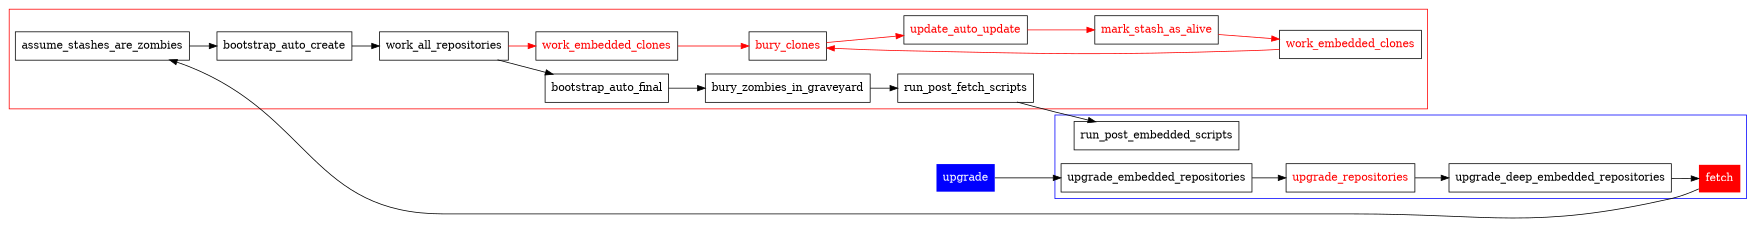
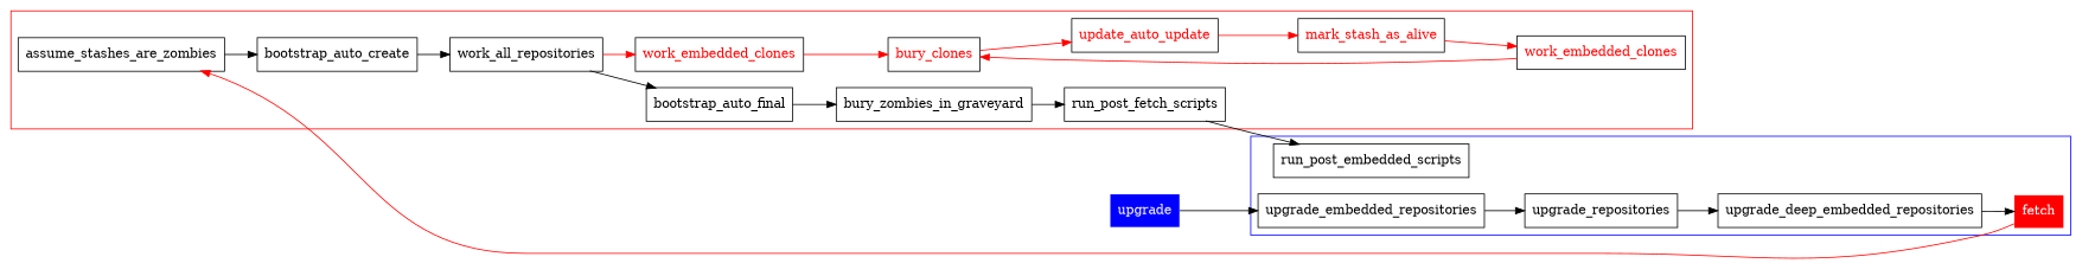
  digraph {
    compound=true
    rankdir=LR
    node [shape=record]
    assume_stashes_are_zombies
    bootstrap_auto_create
    inviso [style=invisible]
    work_all_repositories
    work_embedded_clones [fontcolor=red]
    bootstrap_auto_final
    n7 [fontcolor=red label=bury_clones]
    n8 [fontcolor=red label=update_auto_update]
    mark_stash_as_alive [fontcolor=red]
    n10 [fontcolor=red label=work_embedded_clones]
    bury_zombies_in_graveyard
    run_post_fetch_scripts
    fetch [fillcolor=red fontcolor=white shape=none style=filled]
    upgrade_embedded_repositories
-   upgrade_repositories [fontcolor=red]
+   upgrade_repositories
    n16 [label=run_post_embedded_scripts]
    upgrade_deep_embedded_repositories
    upgrade [fillcolor=blue fontcolor=white shape=none style=filled]
    subgraph cluster_1 {
      color=red
      assume_stashes_are_zombies
      bootstrap_auto_create
      inviso
      work_all_repositories
      work_embedded_clones
      bootstrap_auto_final
      n7
      n8
      mark_stash_as_alive
      n10
      bury_zombies_in_graveyard
      run_post_fetch_scripts
    }
    subgraph cluster_2 {
      color=blue
      fetch
      upgrade_embedded_repositories
      upgrade_repositories
      n16
      upgrade_deep_embedded_repositories
    }
    assume_stashes_are_zombies -> bootstrap_auto_create
    bootstrap_auto_create -> work_all_repositories
    work_all_repositories -> work_embedded_clones [color=red]
    work_all_repositories -> bootstrap_auto_final
    work_embedded_clones -> n7 [color=red]
    bootstrap_auto_final -> bury_zombies_in_graveyard
    n7 -> n8 [color=red]
    n8 -> mark_stash_as_alive [color=red]
    mark_stash_as_alive -> n10 [color=red]
    n10 -> n7 [color=red]
    bury_zombies_in_graveyard -> run_post_fetch_scripts
    run_post_fetch_scripts -> n16
-   fetch -> assume_stashes_are_zombies
+   fetch -> assume_stashes_are_zombies [color=red]
    upgrade_embedded_repositories -> upgrade_repositories
    upgrade_repositories -> upgrade_deep_embedded_repositories
    upgrade_deep_embedded_repositories -> fetch
    upgrade -> upgrade_embedded_repositories
  }
